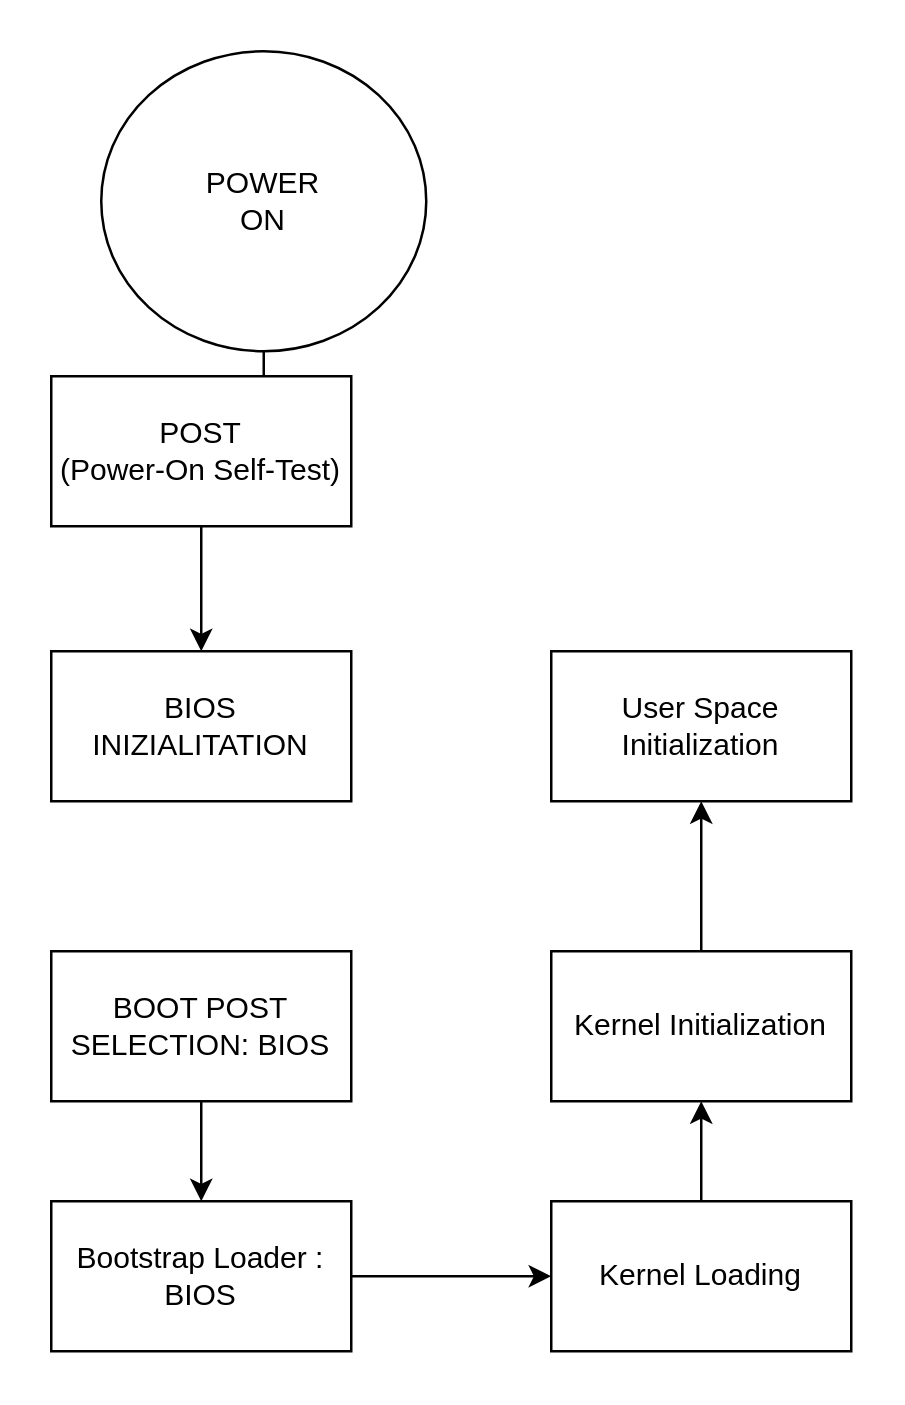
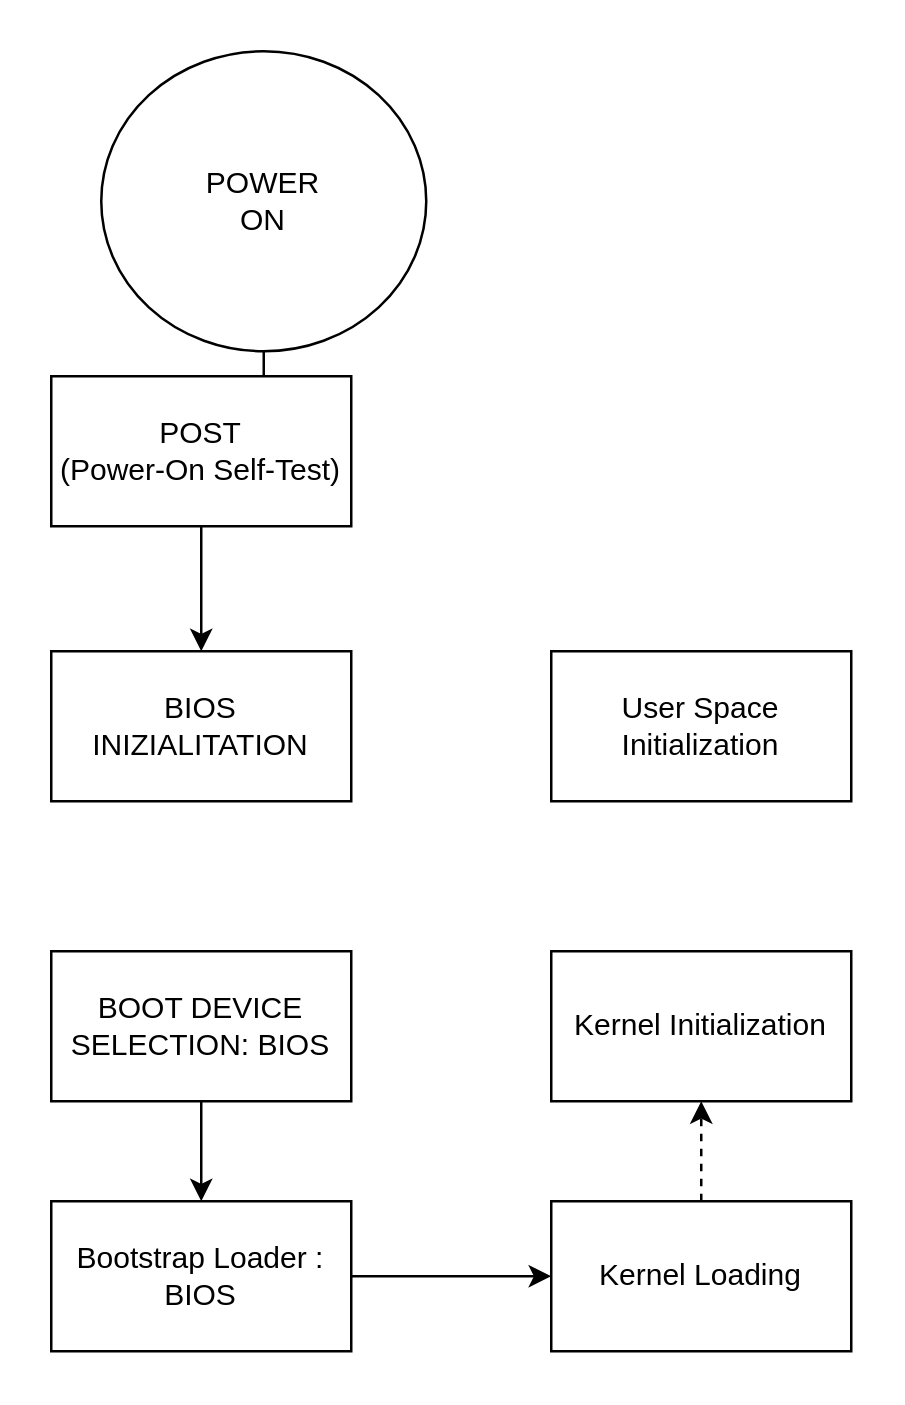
  <mxCell id="0" />
  <mxCell id="1" parent="0" />
  <mxCell id="2" style="edgeStyle=orthogonalEdgeStyle;rounded=0;orthogonalLoop=1;jettySize=auto;html=1;" edge="1" parent="1" source="3"><mxGeometry relative="1" as="geometry"><mxPoint x="80" y="160" as="targetPoint" /></mxGeometry></mxCell>
  <mxCell id="3" value="POWER&lt;br&gt;ON" style="ellipse;whiteSpace=wrap;html=1;aspect=fixed;" vertex="1" parent="1"><mxGeometry x="40" y="20" width="130" height="120" as="geometry" /></mxCell>
  <mxCell id="4" style="edgeStyle=orthogonalEdgeStyle;rounded=0;orthogonalLoop=1;jettySize=auto;html=1;" edge="1" parent="1" source="5"><mxGeometry relative="1" as="geometry"><mxPoint x="80" y="260" as="targetPoint" /></mxGeometry></mxCell>
  <mxCell id="5" value="POST&lt;br&gt;(Power-On Self-Test)" style="whiteSpace=wrap;html=1;" vertex="1" parent="1"><mxGeometry x="20" y="150" width="120" height="60" as="geometry" /></mxCell>
  <mxCell id="6" value="BIOS&lt;br&gt;INIZIALITATION" style="whiteSpace=wrap;html=1;" vertex="1" parent="1"><mxGeometry x="20" y="260" width="120" height="60" as="geometry" /></mxCell>
  <mxCell id="7" style="edgeStyle=orthogonalEdgeStyle;rounded=0;orthogonalLoop=1;jettySize=auto;html=1;entryX=0.5;entryY=0;entryDx=0;entryDy=0;" edge="1" parent="1" source="8" target="10"><mxGeometry relative="1" as="geometry" /></mxCell>
- <mxCell id="8" value="BOOT POST SELECTION: BIOS" style="whiteSpace=wrap;html=1;" vertex="1" parent="1"><mxGeometry x="20" y="380" width="120" height="60" as="geometry" /></mxCell>
+ <mxCell id="8" value="BOOT DEVICE SELECTION: BIOS" style="whiteSpace=wrap;html=1;" vertex="1" parent="1"><mxGeometry x="20" y="380" width="120" height="60" as="geometry" /></mxCell>
  <mxCell id="9" style="edgeStyle=orthogonalEdgeStyle;rounded=0;orthogonalLoop=1;jettySize=auto;html=1;entryX=0;entryY=0.5;entryDx=0;entryDy=0;" edge="1" parent="1" source="10" target="15"><mxGeometry relative="1" as="geometry" /></mxCell>
  <mxCell id="10" value="Bootstrap Loader : BIOS" style="rounded=0;whiteSpace=wrap;html=1;" vertex="1" parent="1"><mxGeometry x="20" y="480" width="120" height="60" as="geometry" /></mxCell>
- <mxCell id="11" style="edgeStyle=orthogonalEdgeStyle;rounded=0;orthogonalLoop=1;jettySize=auto;html=1;" edge="1" parent="1" source="12" target="13"><mxGeometry relative="1" as="geometry" /></mxCell>
  <mxCell id="12" value="Kernel Initialization" style="rounded=0;whiteSpace=wrap;html=1;" vertex="1" parent="1"><mxGeometry x="220" y="380" width="120" height="60" as="geometry" /></mxCell>
  <mxCell id="13" value="User Space Initialization" style="rounded=0;whiteSpace=wrap;html=1;" vertex="1" parent="1"><mxGeometry x="220" y="260" width="120" height="60" as="geometry" /></mxCell>
- <mxCell id="14" style="edgeStyle=orthogonalEdgeStyle;rounded=0;orthogonalLoop=1;jettySize=auto;html=1;entryX=0.5;entryY=1;entryDx=0;entryDy=0;" edge="1" parent="1" source="15" target="12"><mxGeometry relative="1" as="geometry" /></mxCell>
+ <mxCell id="14" style="edgeStyle=orthogonalEdgeStyle;rounded=0;orthogonalLoop=1;jettySize=auto;html=1;entryX=0.5;entryY=1;entryDx=0;entryDy=0;dashed=1;" edge="1" parent="1" source="15" target="12"><mxGeometry relative="1" as="geometry" /></mxCell>
  <mxCell id="15" value="Kernel Loading" style="rounded=0;whiteSpace=wrap;html=1;" vertex="1" parent="1"><mxGeometry x="220" y="480" width="120" height="60" as="geometry" /></mxCell>
